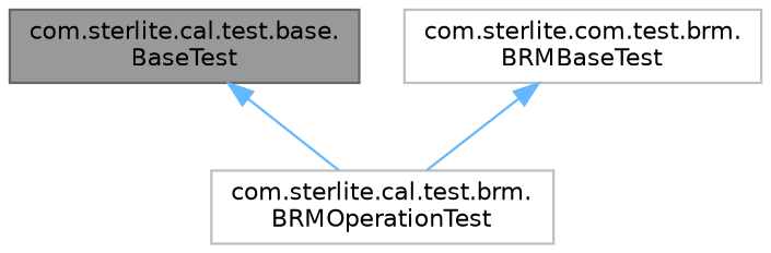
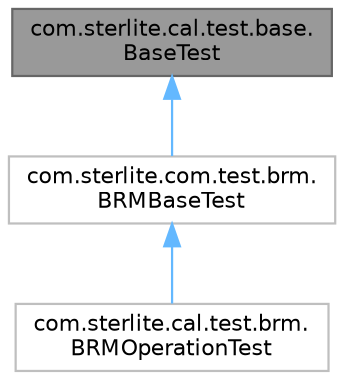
  digraph {
    node [color=grey75 fillcolor=white fontname=Helvetica fontsize=10 shape=box style=filled]
    edge [color=steelblue1 dir=back fontname=Helvetica fontsize=10 labelfontname=Helvetica labelfontsize=10 style=solid]
    n1 [color=gray40 fillcolor=grey60 fontcolor=black height=0.2 label="com.sterlite.cal.test.base.\lBaseTest" width=0.4]
    n2 [height=0.2 label="com.sterlite.com.test.brm.\lBRMBaseTest" width=0.4]
    n3 [height=0.2 label="com.sterlite.cal.test.brm.\lBRMOperationTest" width=0.4]
-   n1 -> n3
+   n1 -> n2
    n2 -> n3
  }
